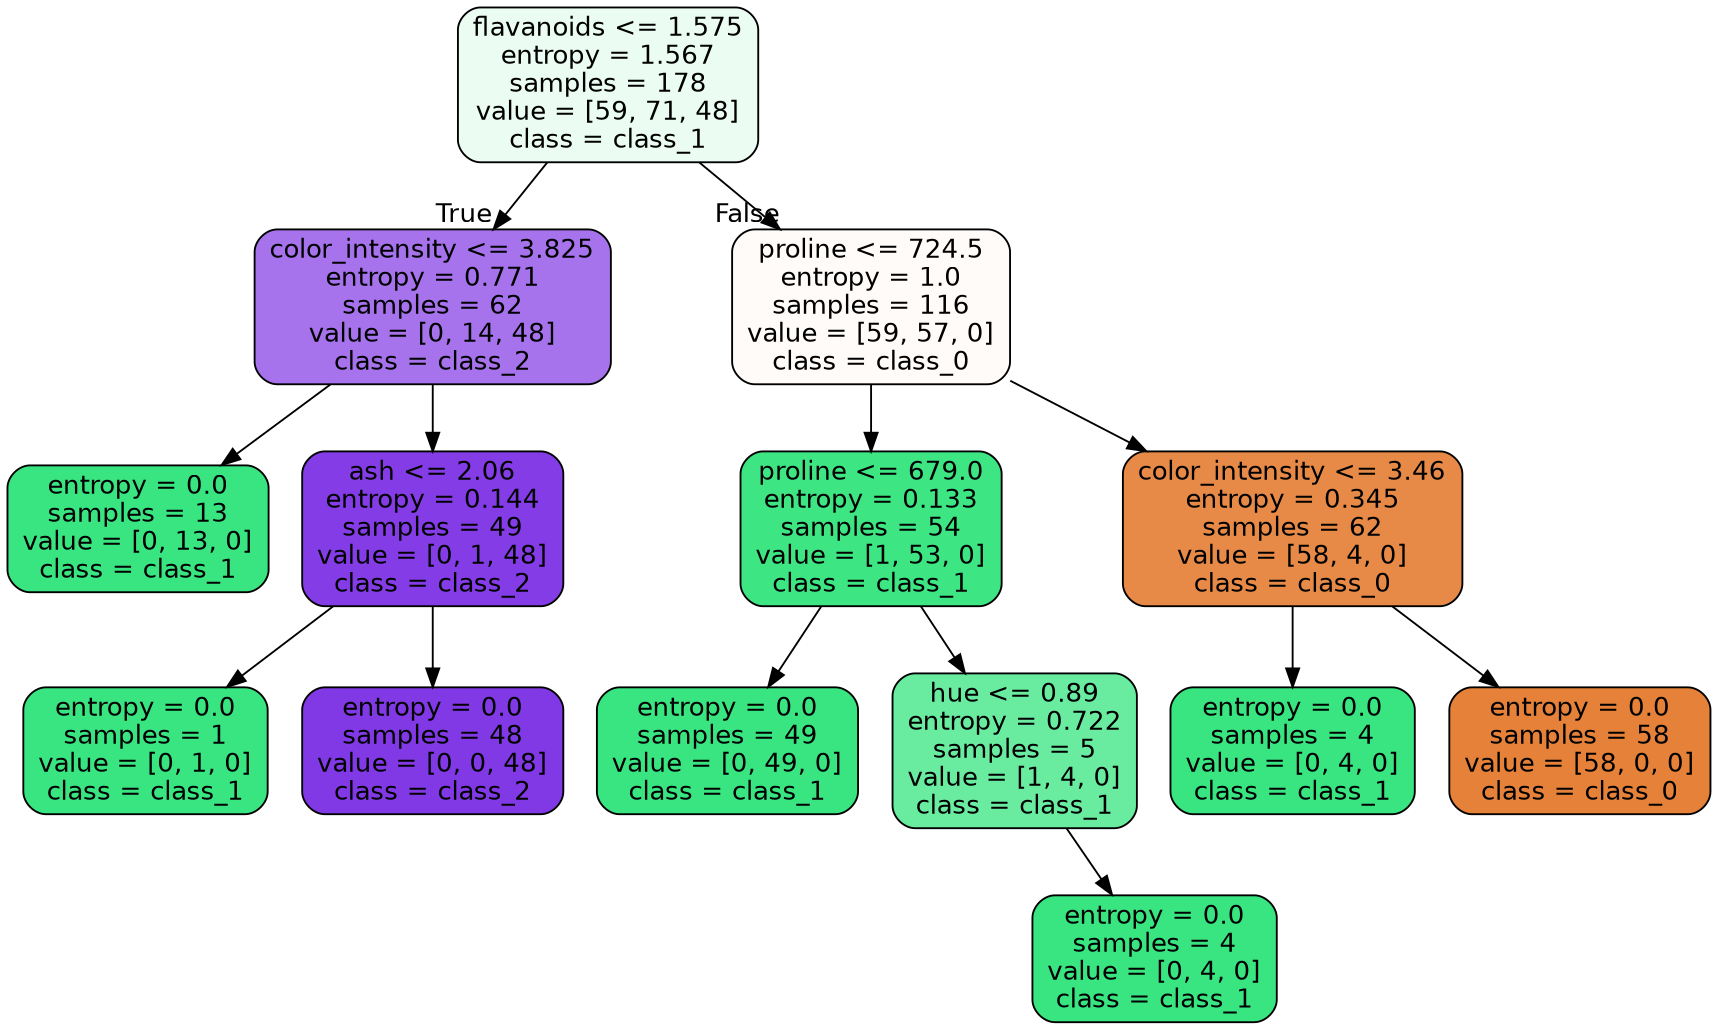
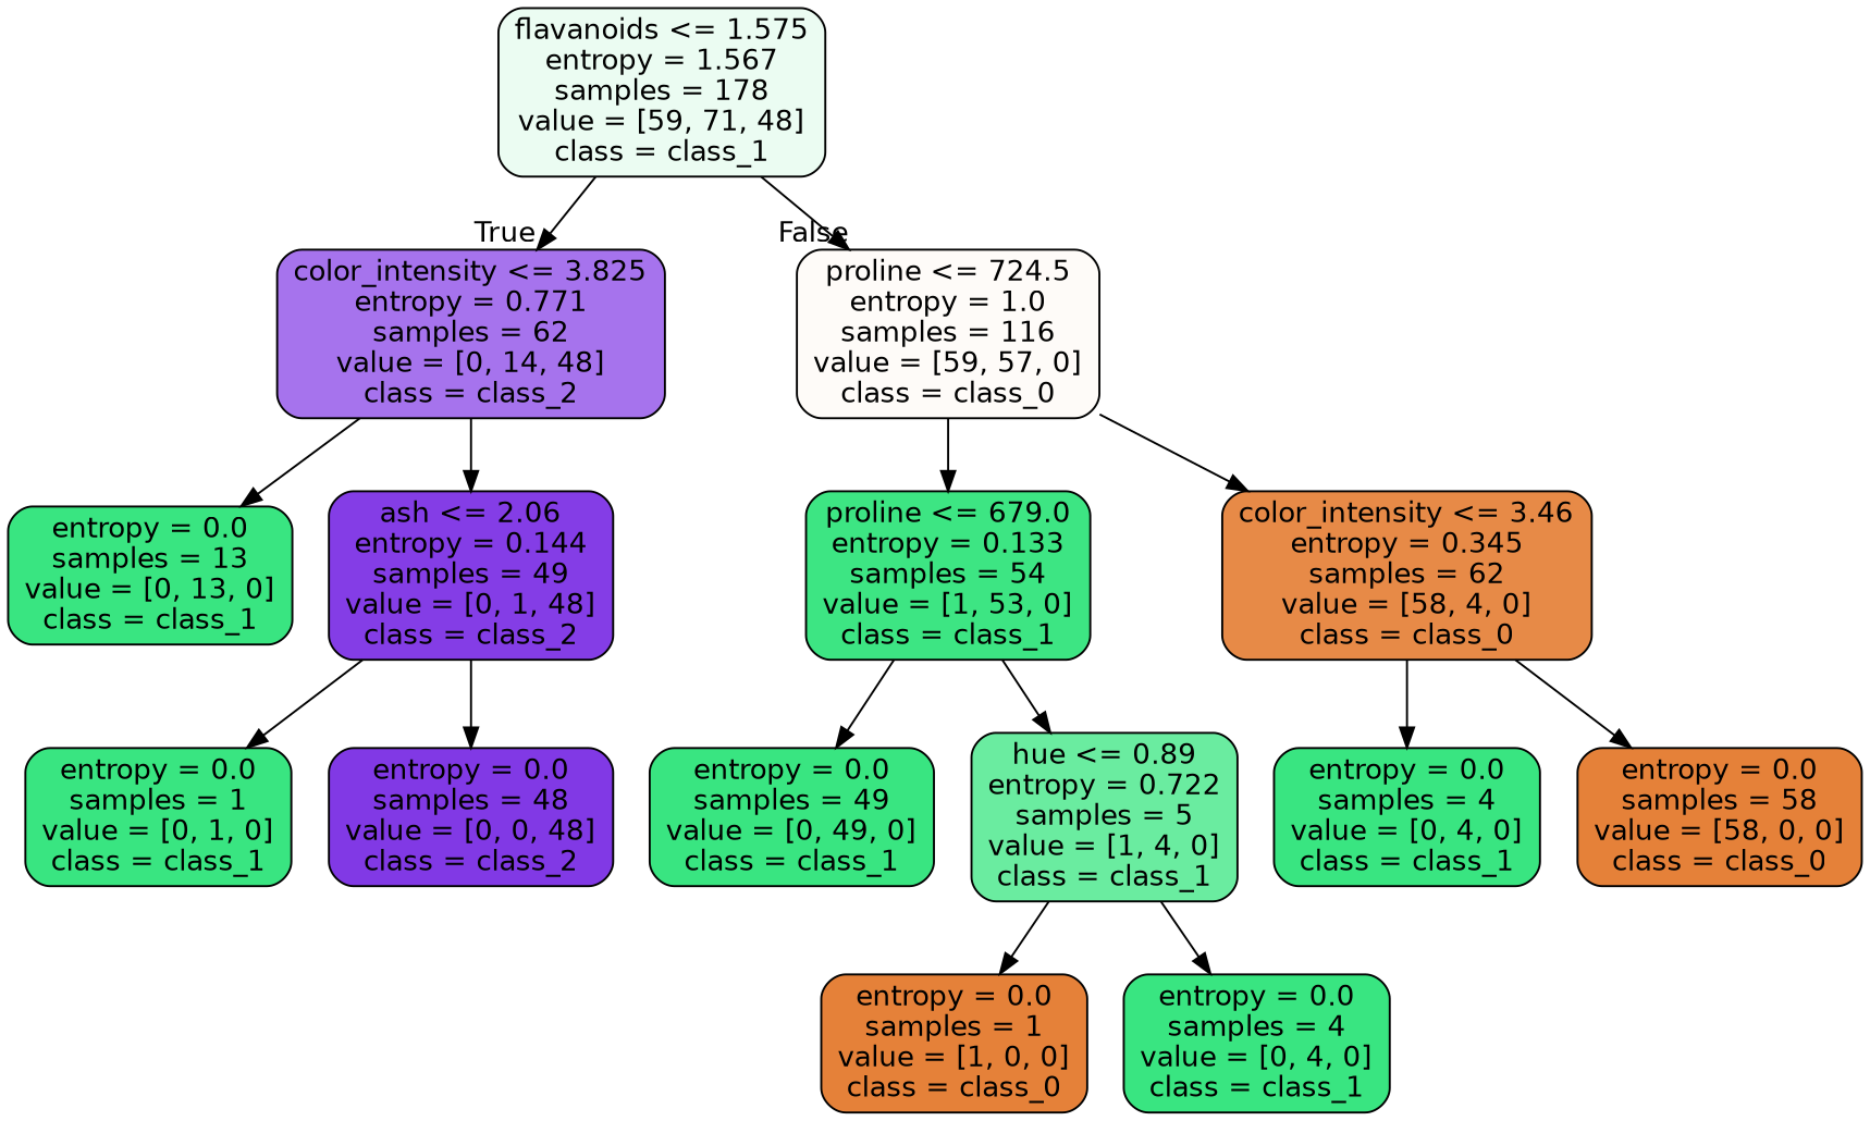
  digraph {
    node [color=black fillcolor="#39e581" fontname=helvetica shape=box style="filled, rounded"]
    edge [fontname=helvetica]
    n1 [fillcolor="#ebfcf2" label="flavanoids <= 1.575\nentropy = 1.567\nsamples = 178\nvalue = [59, 71, 48]\nclass = class_1"]
    n2 [fillcolor="#a673ed" label="color_intensity <= 3.825\nentropy = 0.771\nsamples = 62\nvalue = [0, 14, 48]\nclass = class_2"]
    n3 [fillcolor="#fefbf8" label="proline <= 724.5\nentropy = 1.0\nsamples = 116\nvalue = [59, 57, 0]\nclass = class_0"]
    n4 [label="entropy = 0.0\nsamples = 13\nvalue = [0, 13, 0]\nclass = class_1"]
    n5 [fillcolor="#843de6" label="ash <= 2.06\nentropy = 0.144\nsamples = 49\nvalue = [0, 1, 48]\nclass = class_2"]
    n6 [label="entropy = 0.0\nsamples = 1\nvalue = [0, 1, 0]\nclass = class_1"]
    n7 [fillcolor="#8139e5" label="entropy = 0.0\nsamples = 48\nvalue = [0, 0, 48]\nclass = class_2"]
    n8 [fillcolor="#3de583" label="proline <= 679.0\nentropy = 0.133\nsamples = 54\nvalue = [1, 53, 0]\nclass = class_1"]
    n9 [fillcolor="#e78a47" label="color_intensity <= 3.46\nentropy = 0.345\nsamples = 62\nvalue = [58, 4, 0]\nclass = class_0"]
    n10 [label="entropy = 0.0\nsamples = 49\nvalue = [0, 49, 0]\nclass = class_1"]
    n11 [fillcolor="#6aeca0" label="hue <= 0.89\nentropy = 0.722\nsamples = 5\nvalue = [1, 4, 0]\nclass = class_1"]
+   n12 [fillcolor="#e58139" label="entropy = 0.0\nsamples = 1\nvalue = [1, 0, 0]\nclass = class_0"]
    n13 [label="entropy = 0.0\nsamples = 4\nvalue = [0, 4, 0]\nclass = class_1"]
    n14 [label="entropy = 0.0\nsamples = 4\nvalue = [0, 4, 0]\nclass = class_1"]
    n15 [fillcolor="#e58139" label="entropy = 0.0\nsamples = 58\nvalue = [58, 0, 0]\nclass = class_0"]
    n1 -> n2 [headlabel=True labelangle=45 labeldistance=2.5]
    n1 -> n3 [headlabel=False labelangle=-45 labeldistance=2.5]
    n2 -> n4
    n2 -> n5
    n3 -> n8
    n3 -> n9
    n5 -> n6
    n5 -> n7
    n8 -> n10
    n8 -> n11
    n9 -> n14
    n9 -> n15
+   n11 -> n12
    n11 -> n13
  }
